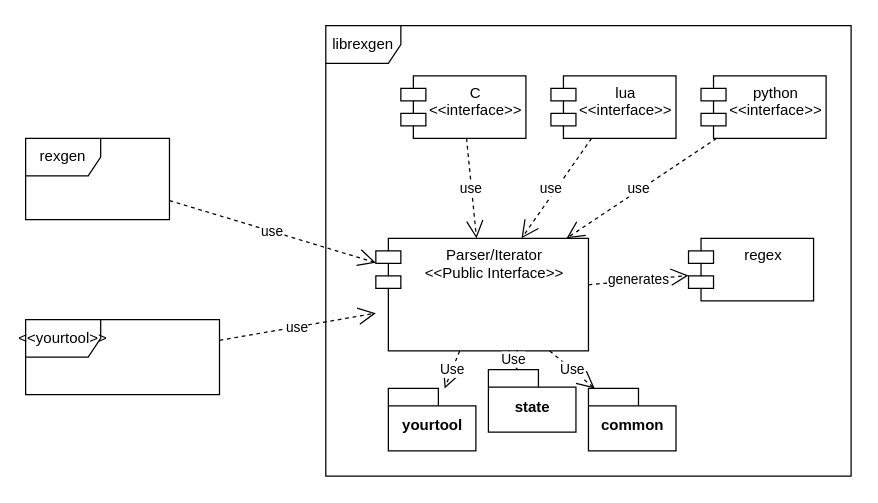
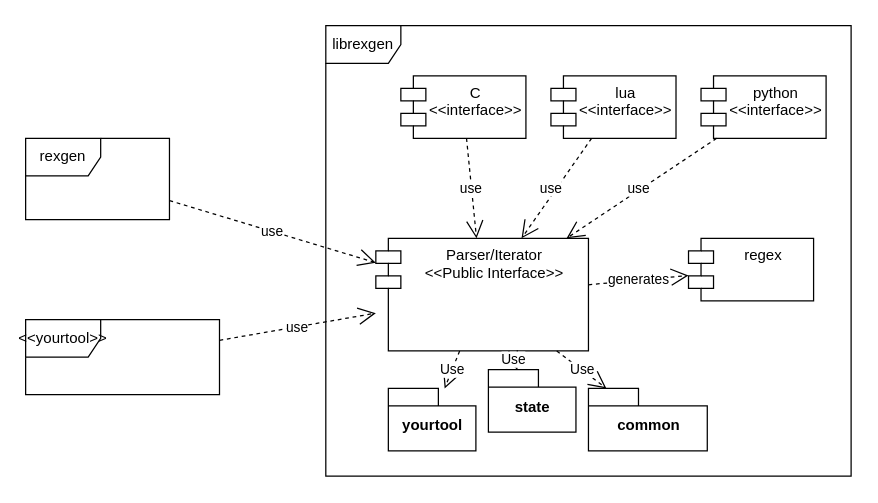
  <mxCell id="0" />
  <mxCell id="1" parent="0" />
  <mxCell id="2" value="rexgen" style="shape=umlFrame;whiteSpace=wrap;html=1;" vertex="1" parent="1"><mxGeometry x="20" y="110" width="115" height="65" as="geometry" /></mxCell>
  <mxCell id="3" value="librexgen" style="shape=umlFrame;whiteSpace=wrap;html=1;" vertex="1" parent="1"><mxGeometry x="260" y="20" width="420" height="360" as="geometry" /></mxCell>
  <mxCell id="4" value="&amp;lt;&amp;lt;yourtool&amp;gt;&amp;gt;" style="shape=umlFrame;whiteSpace=wrap;html=1;" vertex="1" parent="1"><mxGeometry x="20" y="255" width="155" height="60" as="geometry" /></mxCell>
  <mxCell id="5" value="Parser/Iterator&#10;&lt;&lt;Public Interface&gt;&gt;" style="shape=module;align=left;spacingLeft=20;align=center;verticalAlign=top;" vertex="1" parent="1"><mxGeometry x="300" y="190" width="170" height="90" as="geometry" /></mxCell>
  <mxCell id="6" value="regex" style="shape=module;align=left;spacingLeft=20;align=center;verticalAlign=top;" vertex="1" parent="1"><mxGeometry x="550" y="190" width="100" height="50" as="geometry" /></mxCell>
  <mxCell id="7" value="use" style="endArrow=open;endSize=12;dashed=1;html=1;rounded=0;" edge="1" parent="1" source="2" target="5"><mxGeometry width="160" relative="1" as="geometry"><mxPoint x="250" y="410" as="sourcePoint" /><mxPoint x="410" y="410" as="targetPoint" /></mxGeometry></mxCell>
  <mxCell id="8" value="&lt;span style=&quot;color: rgb(0 , 0 , 0) ; font-family: &amp;#34;helvetica&amp;#34; ; font-size: 11px ; font-style: normal ; font-weight: 400 ; letter-spacing: normal ; text-align: center ; text-indent: 0px ; text-transform: none ; word-spacing: 0px ; background-color: rgb(255 , 255 , 255) ; display: inline ; float: none&quot;&gt;use&lt;/span&gt;" style="endArrow=open;endSize=12;dashed=1;html=1;rounded=0;" edge="1" parent="1" source="4" target="5"><mxGeometry width="160" relative="1" as="geometry"><mxPoint x="260" y="420" as="sourcePoint" /><mxPoint x="420" y="420" as="targetPoint" /></mxGeometry></mxCell>
  <mxCell id="9" value="generates" style="endArrow=open;endSize=12;dashed=1;html=1;rounded=0;" edge="1" parent="1" source="5" target="6"><mxGeometry width="160" relative="1" as="geometry"><mxPoint x="270" y="540" as="sourcePoint" /><mxPoint x="430" y="540" as="targetPoint" /></mxGeometry></mxCell>
  <mxCell id="10" value="python&#10;&lt;&lt;interface&gt;&gt;" style="shape=module;align=left;spacingLeft=20;align=center;verticalAlign=top;" vertex="1" parent="1"><mxGeometry x="560" y="60" width="100" height="50" as="geometry" /></mxCell>
  <mxCell id="11" value="lua&#10;&lt;&lt;interface&gt;&gt;" style="shape=module;align=left;spacingLeft=20;align=center;verticalAlign=top;" vertex="1" parent="1"><mxGeometry x="440" y="60" width="100" height="50" as="geometry" /></mxCell>
  <mxCell id="12" value="C&#10;&lt;&lt;interface&gt;&gt;" style="shape=module;align=left;spacingLeft=20;align=center;verticalAlign=top;" vertex="1" parent="1"><mxGeometry x="320" y="60" width="100" height="50" as="geometry" /></mxCell>
  <mxCell id="13" value="&lt;span style=&quot;color: rgb(0 , 0 , 0) ; font-family: &amp;#34;helvetica&amp;#34; ; font-size: 11px ; font-style: normal ; font-weight: 400 ; letter-spacing: normal ; text-align: center ; text-indent: 0px ; text-transform: none ; word-spacing: 0px ; background-color: rgb(255 , 255 , 255) ; display: inline ; float: none&quot;&gt;use&lt;/span&gt;" style="endArrow=open;endSize=12;dashed=1;html=1;rounded=0;" edge="1" parent="1" source="12" target="5"><mxGeometry width="160" relative="1" as="geometry"><mxPoint x="204.194" y="110" as="sourcePoint" /><mxPoint x="326.129" y="200" as="targetPoint" /></mxGeometry></mxCell>
  <mxCell id="14" value="&lt;span style=&quot;color: rgb(0 , 0 , 0) ; font-family: &amp;#34;helvetica&amp;#34; ; font-size: 11px ; font-style: normal ; font-weight: 400 ; letter-spacing: normal ; text-align: center ; text-indent: 0px ; text-transform: none ; word-spacing: 0px ; background-color: rgb(255 , 255 , 255) ; display: inline ; float: none&quot;&gt;use&lt;/span&gt;" style="endArrow=open;endSize=12;dashed=1;html=1;rounded=0;" edge="1" parent="1" source="11" target="5"><mxGeometry x="0.053" y="-4" width="160" relative="1" as="geometry"><mxPoint x="200" y="225" as="sourcePoint" /><mxPoint x="310" y="225" as="targetPoint" /><mxPoint y="1" as="offset" /></mxGeometry></mxCell>
  <mxCell id="15" value="&lt;span style=&quot;color: rgb(0 , 0 , 0) ; font-family: &amp;#34;helvetica&amp;#34; ; font-size: 11px ; font-style: normal ; font-weight: 400 ; letter-spacing: normal ; text-align: center ; text-indent: 0px ; text-transform: none ; word-spacing: 0px ; background-color: rgb(255 , 255 , 255) ; display: inline ; float: none&quot;&gt;use&lt;/span&gt;" style="endArrow=open;endSize=12;dashed=1;html=1;rounded=0;" edge="1" parent="1" source="10" target="5"><mxGeometry x="0.029" y="-1" width="160" relative="1" as="geometry"><mxPoint x="210" y="235" as="sourcePoint" /><mxPoint x="320" y="235" as="targetPoint" /><mxPoint as="offset" /></mxGeometry></mxCell>
  <mxCell id="16" value="yourtool" style="shape=folder;fontStyle=1;spacingTop=10;tabWidth=40;tabHeight=14;tabPosition=left;html=1;" vertex="1" parent="1"><mxGeometry x="310" y="310" width="70" height="50" as="geometry" /></mxCell>
  <mxCell id="17" value="state" style="shape=folder;fontStyle=1;spacingTop=10;tabWidth=40;tabHeight=14;tabPosition=left;html=1;" vertex="1" parent="1"><mxGeometry x="390" y="295" width="70" height="50" as="geometry" /></mxCell>
- <mxCell id="18" value="common" style="shape=folder;fontStyle=1;spacingTop=10;tabWidth=40;tabHeight=14;tabPosition=left;html=1;" vertex="1" parent="1"><mxGeometry x="470" y="310" width="70" height="50" as="geometry" /></mxCell>
+ <mxCell id="18" value="common" style="shape=folder;fontStyle=1;spacingTop=10;tabWidth=40;tabHeight=14;tabPosition=left;html=1;" vertex="1" parent="1"><mxGeometry x="470" y="310" width="95" height="50" as="geometry" /></mxCell>
  <mxCell id="19" value="Use" style="endArrow=open;endSize=12;dashed=1;html=1;rounded=0;" edge="1" parent="1" source="5" target="16"><mxGeometry width="160" relative="1" as="geometry"><mxPoint x="310" y="520" as="sourcePoint" /><mxPoint x="470" y="520" as="targetPoint" /></mxGeometry></mxCell>
  <mxCell id="20" value="Use" style="endArrow=open;endSize=12;dashed=1;html=1;rounded=0;" edge="1" parent="1" source="5" target="17"><mxGeometry width="160" relative="1" as="geometry"><mxPoint x="320" y="530" as="sourcePoint" /><mxPoint x="480" y="530" as="targetPoint" /></mxGeometry></mxCell>
  <mxCell id="21" value="Use" style="endArrow=open;endSize=12;dashed=1;html=1;rounded=0;" edge="1" parent="1" source="5" target="18"><mxGeometry width="160" relative="1" as="geometry"><mxPoint x="330" y="540" as="sourcePoint" /><mxPoint x="490" y="540" as="targetPoint" /></mxGeometry></mxCell>
